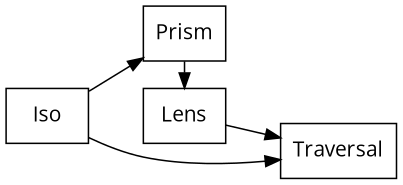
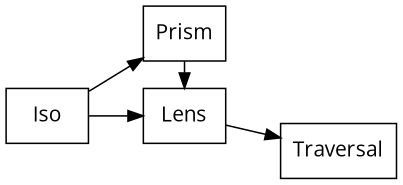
  digraph {
    fontname="Open Sans"
    rankdir=LR
    node [fontname="Open Sans" shape=box]
    edge [fontname="Open Sans"]
    Lens
    Prism
    Traversal
    Iso
    subgraph sub_1 {
      rank=same
      Lens
      Prism
    }
    Lens -> Traversal
    Prism -> Lens
-   Iso -> Traversal
+   Iso -> Lens
    Iso -> Prism
  }
